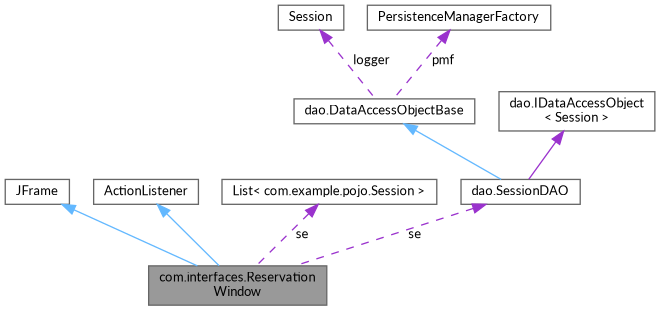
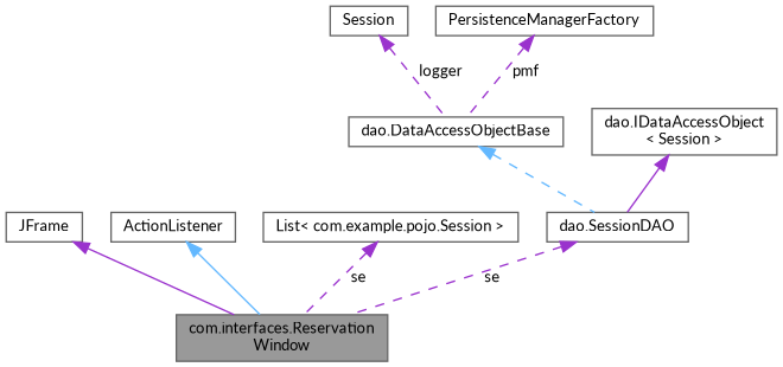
  digraph {
    fontname=Lato
    node [color=gray40 fillcolor=white fontname=Lato fontsize=10 shape=box style=filled]
    edge [color=darkorchid3 dir=back fontname=Lato fontsize=10 labelfontname=Helvetica labelfontsize=10 style=solid]
    n1 [fillcolor=grey60 fontcolor=black height=0.2 label="com.interfaces.Reservation\lWindow" width=0.4]
    n2 [height=0.2 label=JFrame width=0.4]
    n3 [height=0.2 label=ActionListener width=0.4]
    n4 [height=0.2 label="List\< com.example.pojo.Session \>" width=0.4]
    n5 [height=0.2 label="dao.SessionDAO" width=0.4]
    n6 [height=0.2 label="dao.DataAccessObjectBase" width=0.4]
    n7 [height=0.2 label=Session width=0.4]
    n8 [height=0.2 label=PersistenceManagerFactory width=0.4]
    n9 [height=0.2 label="dao.IDataAccessObject\l\< Session \>" width=0.4]
-   n2 -> n1 [color=steelblue1]
+   n2 -> n1
    n3 -> n1 [color=steelblue1]
    n4 -> n1 [label=" se" style=dashed]
    n5 -> n1 [label=" se" style=dashed]
-   n6 -> n5 [color=steelblue1]
+   n6 -> n5 [color=steelblue1 style=dashed]
    n7 -> n6 [label=" logger" style=dashed]
    n8 -> n6 [label=" pmf" style=dashed]
    n9 -> n5
  }
